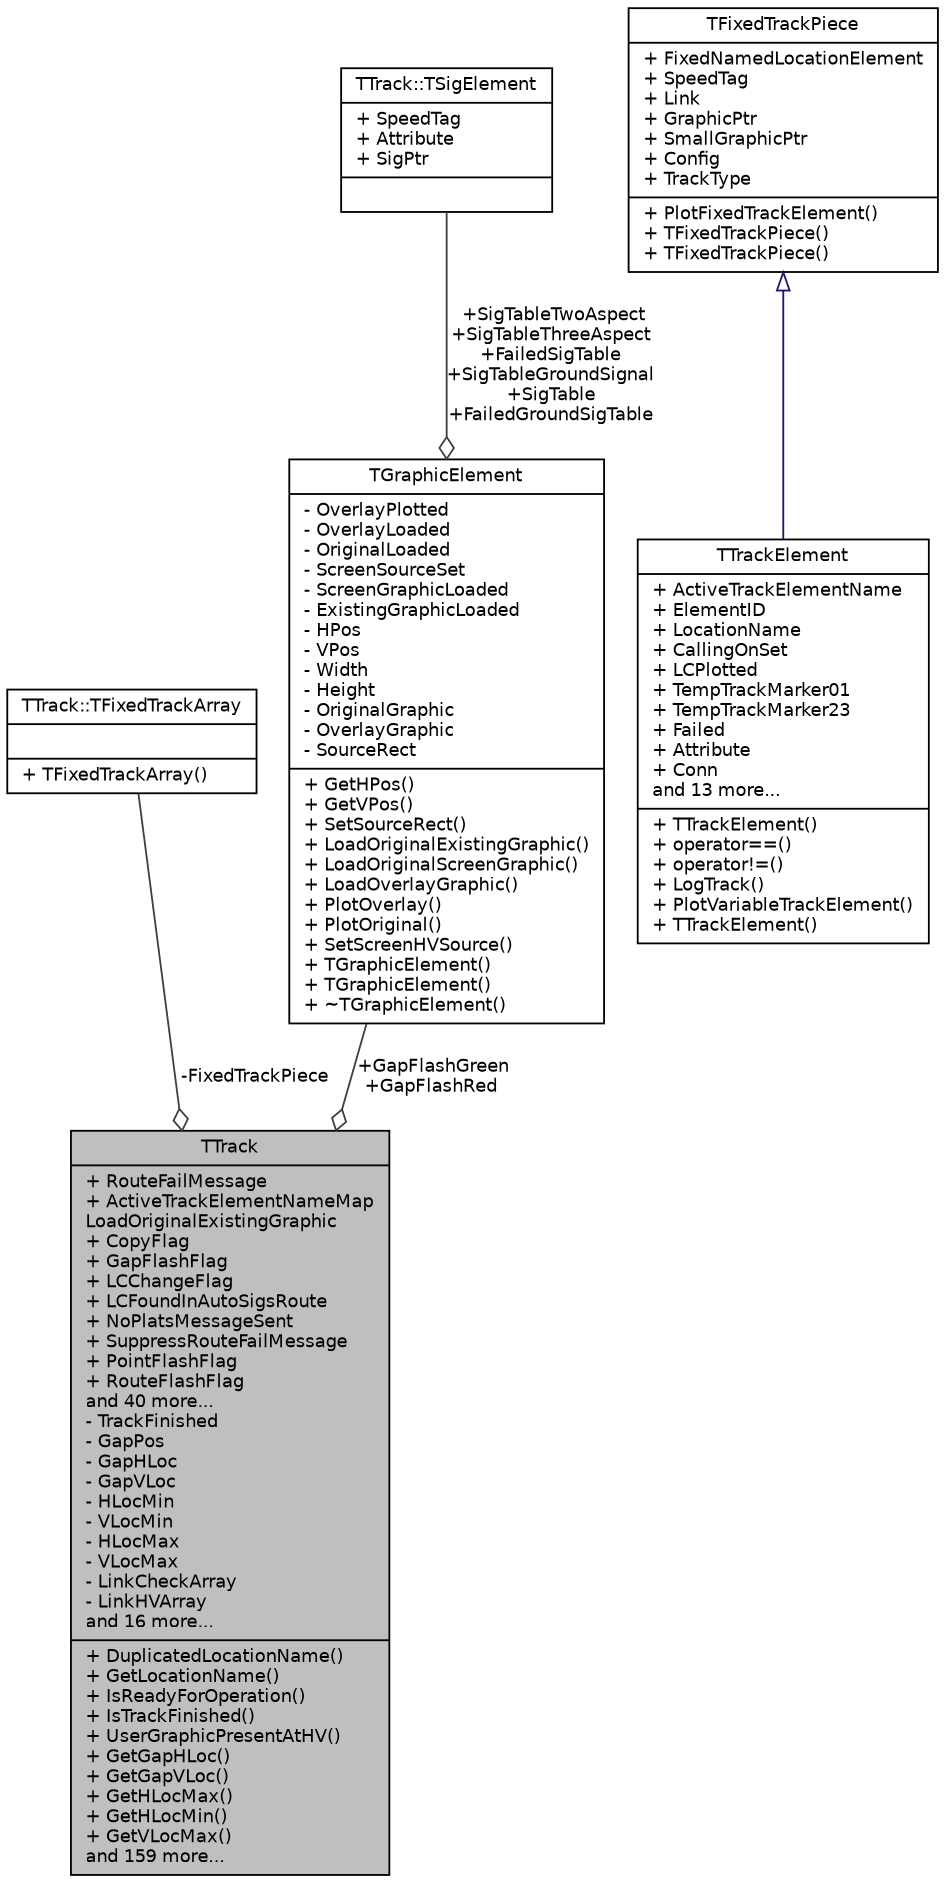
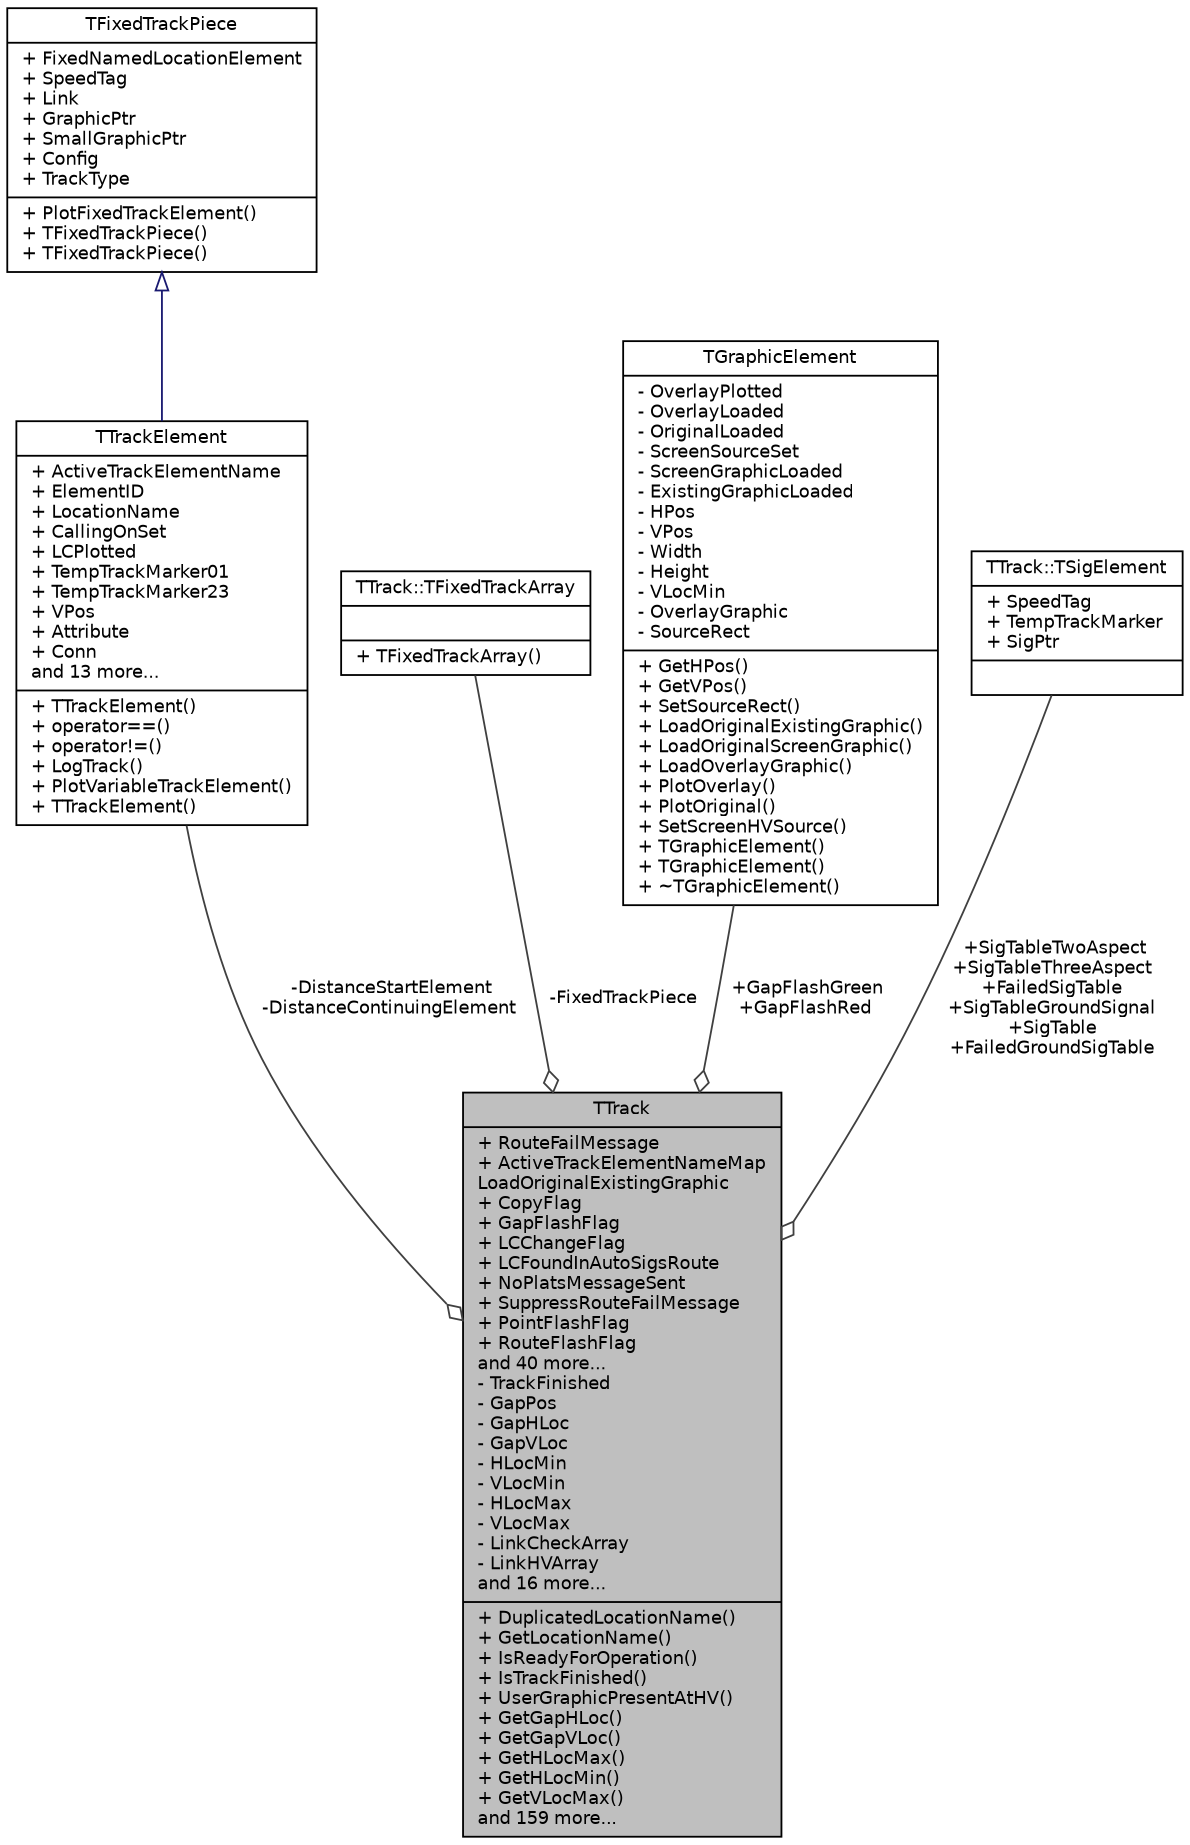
  digraph {
    node [color=black fillcolor=white fontname=Helvetica fontsize=10 shape=record style=filled]
    edge [arrowhead=odiamond color=grey25 fontname=Helvetica fontsize=10 labelfontname=Helvetica labelfontsize=10 style=solid]
    n1 [fillcolor=grey75 fontcolor=black height=0.2 label="{TTrack\n|+ RouteFailMessage\l+ ActiveTrackElementNameMap\lLoadOriginalExistingGraphic\l+ CopyFlag\l+ GapFlashFlag\l+ LCChangeFlag\l+ LCFoundInAutoSigsRoute\l+ NoPlatsMessageSent\l+ SuppressRouteFailMessage\l+ PointFlashFlag\l+ RouteFlashFlag\land 40 more...\l- TrackFinished\l- GapPos\l- GapHLoc\l- GapVLoc\l- HLocMin\l- VLocMin\l- HLocMax\l- VLocMax\l- LinkCheckArray\l- LinkHVArray\land 16 more...\l|+ DuplicatedLocationName()\l+ GetLocationName()\l+ IsReadyForOperation()\l+ IsTrackFinished()\l+ UserGraphicPresentAtHV()\l+ GetGapHLoc()\l+ GetGapVLoc()\l+ GetHLocMax()\l+ GetHLocMin()\l+ GetVLocMax()\land 159 more...\l}" width=0.4]
-   n2 [height=0.2 label="{TTrackElement\n|+ ActiveTrackElementName\l+ ElementID\l+ LocationName\l+ CallingOnSet\l+ LCPlotted\l+ TempTrackMarker01\l+ TempTrackMarker23\l+ Failed\l+ Attribute\l+ Conn\land 13 more...\l|+ TTrackElement()\l+ operator==()\l+ operator!=()\l+ LogTrack()\l+ PlotVariableTrackElement()\l+ TTrackElement()\l}" width=0.4]
+   n2 [height=0.2 label="{TTrackElement\n|+ ActiveTrackElementName\l+ ElementID\l+ LocationName\l+ CallingOnSet\l+ LCPlotted\l+ TempTrackMarker01\l+ TempTrackMarker23\l+ VPos\l+ Attribute\l+ Conn\land 13 more...\l|+ TTrackElement()\l+ operator==()\l+ operator!=()\l+ LogTrack()\l+ PlotVariableTrackElement()\l+ TTrackElement()\l}" width=0.4]
    n3 [height=0.2 label="{TFixedTrackPiece\n|+ FixedNamedLocationElement\l+ SpeedTag\l+ Link\l+ GraphicPtr\l+ SmallGraphicPtr\l+ Config\l+ TrackType\l|+ PlotFixedTrackElement()\l+ TFixedTrackPiece()\l+ TFixedTrackPiece()\l}" width=0.4]
    n4 [height=0.2 label="{TTrack::TFixedTrackArray\n||+ TFixedTrackArray()\l}" width=0.4]
-   n5 [height=0.2 label="{TGraphicElement\n|- OverlayPlotted\l- OverlayLoaded\l- OriginalLoaded\l- ScreenSourceSet\l- ScreenGraphicLoaded\l- ExistingGraphicLoaded\l- HPos\l- VPos\l- Width\l- Height\l- OriginalGraphic\l- OverlayGraphic\l- SourceRect\l|+ GetHPos()\l+ GetVPos()\l+ SetSourceRect()\l+ LoadOriginalExistingGraphic()\l+ LoadOriginalScreenGraphic()\l+ LoadOverlayGraphic()\l+ PlotOverlay()\l+ PlotOriginal()\l+ SetScreenHVSource()\l+ TGraphicElement()\l+ TGraphicElement()\l+ ~TGraphicElement()\l}" width=0.4]
-   n6 [height=0.2 label="{TTrack::TSigElement\n|+ SpeedTag\l+ Attribute\l+ SigPtr\l|}" width=0.4]
+   n5 [height=0.2 label="{TGraphicElement\n|- OverlayPlotted\l- OverlayLoaded\l- OriginalLoaded\l- ScreenSourceSet\l- ScreenGraphicLoaded\l- ExistingGraphicLoaded\l- HPos\l- VPos\l- Width\l- Height\l- VLocMin\l- OverlayGraphic\l- SourceRect\l|+ GetHPos()\l+ GetVPos()\l+ SetSourceRect()\l+ LoadOriginalExistingGraphic()\l+ LoadOriginalScreenGraphic()\l+ LoadOverlayGraphic()\l+ PlotOverlay()\l+ PlotOriginal()\l+ SetScreenHVSource()\l+ TGraphicElement()\l+ TGraphicElement()\l+ ~TGraphicElement()\l}" width=0.4]
+   n6 [height=0.2 label="{TTrack::TSigElement\n|+ SpeedTag\l+ TempTrackMarker\l+ SigPtr\l|}" width=0.4]
+   n2 -> n1 [label=" -DistanceStartElement\n-DistanceContinuingElement"]
    n3 -> n2 [arrowtail=onormal color=midnightblue dir=back arrowhead=""]
    n4 -> n1 [label=" -FixedTrackPiece"]
    n5 -> n1 [label=" +GapFlashGreen\n+GapFlashRed"]
-   n6 -> n5 [label=" +SigTableTwoAspect\n+SigTableThreeAspect\n+FailedSigTable\n+SigTableGroundSignal\n+SigTable\n+FailedGroundSigTable"]
+   n6 -> n1 [label=" +SigTableTwoAspect\n+SigTableThreeAspect\n+FailedSigTable\n+SigTableGroundSignal\n+SigTable\n+FailedGroundSigTable"]
  }
